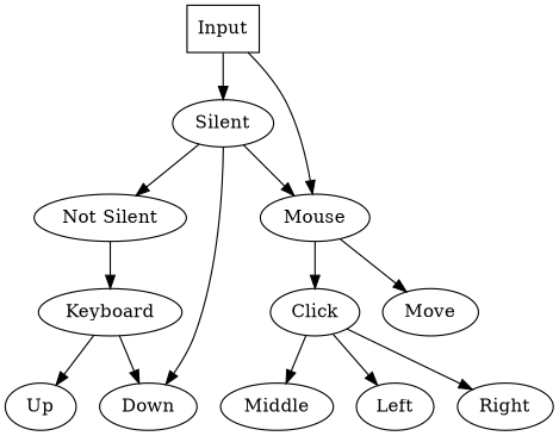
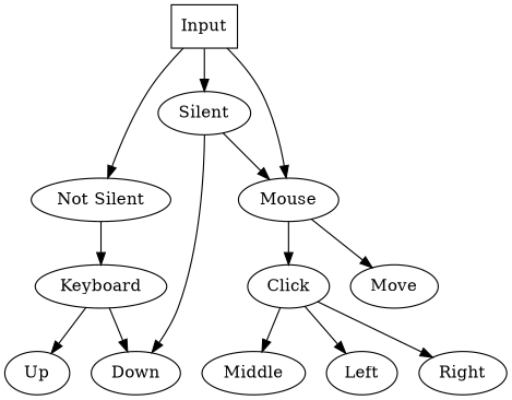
  digraph {
    Input [shape=box]
    Silent
    "Not Silent"
    Mouse
    Down
    Keyboard
    Click
    Move
    Up
    Left
    Right
    Middle
    Input -> Silent
-   Silent -> "Not Silent"
+   Input -> "Not Silent"
    Input -> Mouse
    Silent -> Mouse
    Silent -> Down
    "Not Silent" -> Keyboard
    Mouse -> Click
    Mouse -> Move
    Keyboard -> Down
    Keyboard -> Up
    Click -> Left
    Click -> Right
    Click -> Middle
  }
